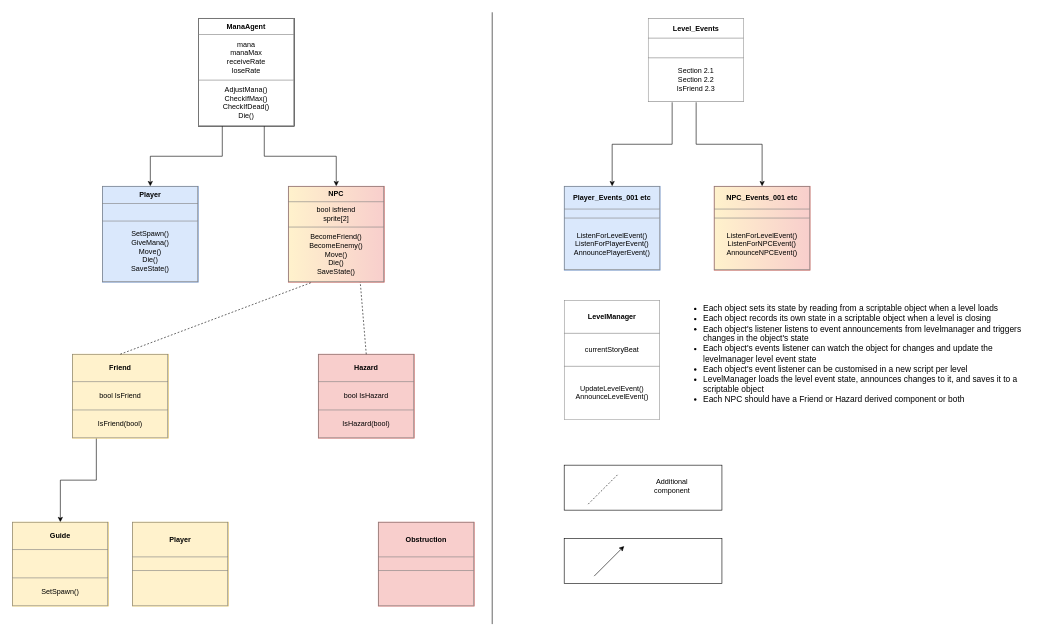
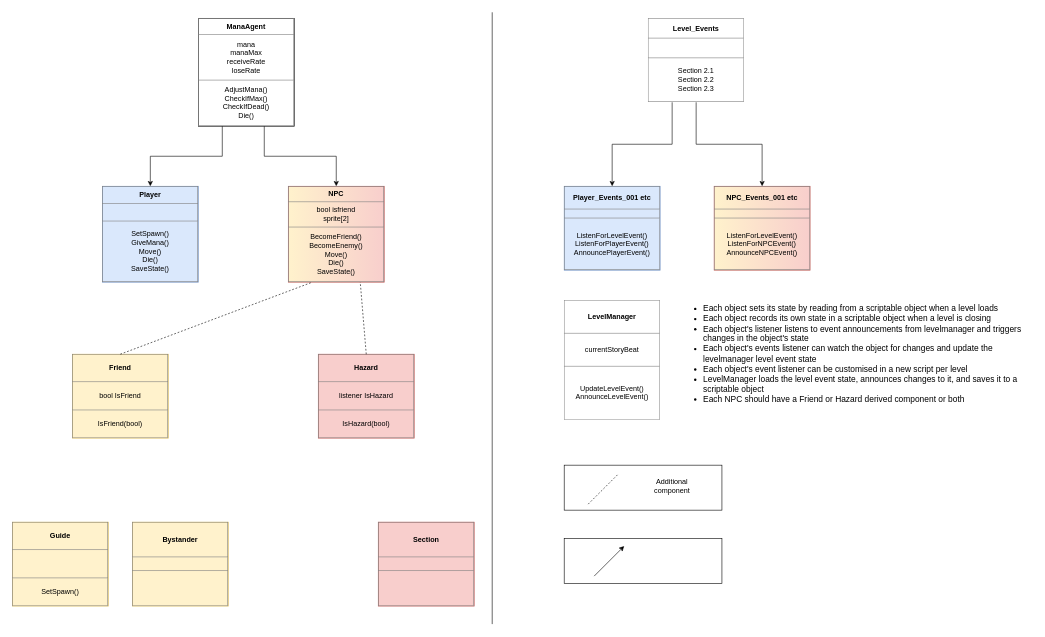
  <mxCell id="0" />
  <mxCell id="1" parent="0" />
  <mxCell id="2" value="" style="edgeStyle=orthogonalEdgeStyle;rounded=0;orthogonalLoop=1;jettySize=auto;html=1;" parent="1" source="3" target="5" edge="1"><mxGeometry relative="1" as="geometry"><Array as="points"><mxPoint x="440" y="260" /><mxPoint x="560" y="260" /></Array></mxGeometry></mxCell>
  <mxCell id="3" value="&lt;table border=&quot;1&quot; width=&quot;100%&quot; cellpadding=&quot;4&quot; style=&quot;width: 100% ; height: 100% ; border-collapse: collapse&quot;&gt;&lt;tbody&gt;&lt;tr&gt;&lt;th align=&quot;center&quot;&gt;ManaAgent&lt;/th&gt;&lt;/tr&gt;&lt;tr&gt;&lt;td align=&quot;center&quot;&gt;mana&lt;br&gt;manaMax&lt;br&gt;receiveRate&lt;br&gt;loseRate&lt;/td&gt;&lt;/tr&gt;&lt;tr&gt;&lt;td align=&quot;center&quot;&gt;AdjustMana()&lt;br&gt;CheckIfMax()&lt;br&gt;CheckIfDead()&lt;br&gt;Die()&lt;/td&gt;&lt;/tr&gt;&lt;/tbody&gt;&lt;/table&gt;" style="text;html=1;strokeColor=default;fillColor=none;overflow=fill;" parent="1" vertex="1"><mxGeometry x="330" width="160" height="180" as="geometry" y="30" /></mxCell>
  <mxCell id="4" value="&lt;table border=&quot;1&quot; width=&quot;100%&quot; cellpadding=&quot;4&quot; style=&quot;width: 100% ; height: 100% ; border-collapse: collapse&quot;&gt;&lt;tbody&gt;&lt;tr&gt;&lt;th align=&quot;center&quot;&gt;Player&lt;/th&gt;&lt;/tr&gt;&lt;tr&gt;&lt;td align=&quot;center&quot;&gt;&lt;br&gt;&lt;/td&gt;&lt;/tr&gt;&lt;tr&gt;&lt;td align=&quot;center&quot;&gt;SetSpawn()&lt;br&gt;GiveMana()&lt;br&gt;Move()&lt;br&gt;Die()&lt;br&gt;SaveState()&lt;/td&gt;&lt;/tr&gt;&lt;/tbody&gt;&lt;/table&gt;" style="text;html=1;strokeColor=#6c8ebf;fillColor=#dae8fc;overflow=fill;" parent="1" vertex="1"><mxGeometry x="170" y="310" width="160" height="160" as="geometry" /></mxCell>
  <mxCell id="5" value="&lt;table border=&quot;1&quot; width=&quot;100%&quot; cellpadding=&quot;4&quot; style=&quot;width: 100% ; height: 100% ; border-collapse: collapse&quot;&gt;&lt;tbody&gt;&lt;tr&gt;&lt;th align=&quot;center&quot;&gt;NPC&lt;/th&gt;&lt;/tr&gt;&lt;tr&gt;&lt;td align=&quot;center&quot;&gt;bool isfriend&lt;br&gt;sprite[2]&lt;/td&gt;&lt;/tr&gt;&lt;tr&gt;&lt;td align=&quot;center&quot;&gt;BecomeFriend()&lt;br&gt;BecomeEnemy()&lt;br&gt;Move()&lt;br&gt;Die()&lt;br&gt;SaveState()&lt;br&gt;&lt;/td&gt;&lt;/tr&gt;&lt;/tbody&gt;&lt;/table&gt;" style="text;html=1;strokeColor=#b85450;fillColor=#f8cecc;overflow=fill;gradientColor=#fff2cc;gradientDirection=west;" parent="1" vertex="1"><mxGeometry x="480" y="310" width="160" height="160" as="geometry" /></mxCell>
  <mxCell id="6" value="&lt;table border=&quot;1&quot; width=&quot;100%&quot; cellpadding=&quot;4&quot; style=&quot;width: 100% ; height: 100% ; border-collapse: collapse&quot;&gt;&lt;tbody&gt;&lt;tr&gt;&lt;th align=&quot;center&quot;&gt;LevelManager&lt;/th&gt;&lt;/tr&gt;&lt;tr&gt;&lt;td align=&quot;center&quot;&gt;currentStoryBeat&lt;/td&gt;&lt;/tr&gt;&lt;tr&gt;&lt;td align=&quot;center&quot;&gt;UpdateLevelEvent()&lt;br&gt;AnnounceLevelEvent()&lt;/td&gt;&lt;/tr&gt;&lt;/tbody&gt;&lt;/table&gt;" style="text;html=1;strokeColor=none;fillColor=none;overflow=fill;" parent="1" vertex="1"><mxGeometry x="940" y="500" width="160" height="200" as="geometry" /></mxCell>
  <mxCell id="7" value="&lt;table border=&quot;1&quot; width=&quot;100%&quot; cellpadding=&quot;4&quot; style=&quot;width: 100% ; height: 100% ; border-collapse: collapse&quot;&gt;&lt;tbody&gt;&lt;tr&gt;&lt;th align=&quot;center&quot;&gt;Player_Events_001 etc&lt;/th&gt;&lt;/tr&gt;&lt;tr&gt;&lt;td align=&quot;center&quot;&gt;&lt;/td&gt;&lt;/tr&gt;&lt;tr&gt;&lt;td align=&quot;center&quot;&gt;ListenForLevelEvent()&lt;br&gt;ListenForPlayerEvent()&lt;br&gt;AnnouncePlayerEvent()&lt;/td&gt;&lt;/tr&gt;&lt;/tbody&gt;&lt;/table&gt;" style="text;html=1;strokeColor=#6c8ebf;fillColor=#dae8fc;overflow=fill;" parent="1" vertex="1"><mxGeometry x="940" y="310" width="160" height="140" as="geometry" /></mxCell>
  <mxCell id="8" value="&lt;table border=&quot;1&quot; width=&quot;100%&quot; cellpadding=&quot;4&quot; style=&quot;width: 100% ; height: 100% ; border-collapse: collapse&quot;&gt;&lt;tbody&gt;&lt;tr&gt;&lt;th align=&quot;center&quot;&gt;NPC_Events_001 etc&lt;/th&gt;&lt;/tr&gt;&lt;tr&gt;&lt;td align=&quot;center&quot;&gt;&lt;/td&gt;&lt;/tr&gt;&lt;tr&gt;&lt;td align=&quot;center&quot;&gt;ListenForLevelEvent()&lt;br&gt;ListenForNPCEvent()&lt;br&gt;AnnounceNPCEvent()&lt;br&gt;&lt;/td&gt;&lt;/tr&gt;&lt;/tbody&gt;&lt;/table&gt;" style="text;html=1;strokeColor=#b85450;fillColor=#f8cecc;overflow=fill;gradientColor=#fff2cc;gradientDirection=west;" parent="1" vertex="1"><mxGeometry x="1190" y="310" width="160" height="140" as="geometry" /></mxCell>
  <mxCell id="9" value="&lt;ul style=&quot;font-size: 14px&quot;&gt;&lt;li style=&quot;font-size: 14px&quot;&gt;Each object sets its state by reading from a scriptable object when a level loads&lt;/li&gt;&lt;li style=&quot;font-size: 14px&quot;&gt;Each object records its own state in a scriptable object when a level is closing&lt;/li&gt;&lt;li style=&quot;font-size: 14px&quot;&gt;Each object's listener listens to event announcements from levelmanager and triggers changes in the object's state&lt;/li&gt;&lt;li&gt;Each object's events listener can watch the object for changes and update the levelmanager level event state&lt;/li&gt;&lt;li style=&quot;font-size: 14px&quot;&gt;&lt;span&gt;Each object's event listener can be customised in a new script per level&lt;/span&gt;&lt;br&gt;&lt;/li&gt;&lt;li style=&quot;font-size: 14px&quot;&gt;LevelManager loads the level event state, announces changes to it, and saves it to a scriptable object&lt;/li&gt;&lt;li style=&quot;font-size: 14px&quot;&gt;Each NPC should have a Friend or Hazard derived component or both&lt;/li&gt;&lt;/ul&gt;" style="text;html=1;strokeColor=none;fillColor=none;align=left;verticalAlign=top;whiteSpace=wrap;rounded=0;fontSize=14;" parent="1" vertex="1"><mxGeometry x="1130" y="485" width="590" height="245" as="geometry" /></mxCell>
  <mxCell id="10" value="" style="endArrow=none;html=1;rounded=0;" parent="1" edge="1"><mxGeometry width="50" height="50" relative="1" as="geometry"><mxPoint x="820" y="20" as="sourcePoint" /><mxPoint x="820" y="1040" as="targetPoint" /></mxGeometry></mxCell>
  <mxCell id="11" value="" style="edgeStyle=orthogonalEdgeStyle;rounded=0;orthogonalLoop=1;jettySize=auto;html=1;entryX=0.5;entryY=0;entryDx=0;entryDy=0;" parent="1" target="4" edge="1"><mxGeometry relative="1" as="geometry"><mxPoint x="370" y="210" as="sourcePoint" /><mxPoint x="370" y="310" as="targetPoint" /><Array as="points"><mxPoint x="370" y="260" /><mxPoint x="250" y="260" /></Array></mxGeometry></mxCell>
  <mxCell id="12" style="edgeStyle=orthogonalEdgeStyle;rounded=0;orthogonalLoop=1;jettySize=auto;html=1;exitX=0.5;exitY=1;exitDx=0;exitDy=0;entryX=0.5;entryY=0;entryDx=0;entryDy=0;" parent="1" source="14" target="8" edge="1"><mxGeometry relative="1" as="geometry" /></mxCell>
  <mxCell id="13" style="edgeStyle=orthogonalEdgeStyle;rounded=0;orthogonalLoop=1;jettySize=auto;html=1;exitX=0.25;exitY=1;exitDx=0;exitDy=0;entryX=0.5;entryY=0;entryDx=0;entryDy=0;" parent="1" source="14" target="7" edge="1"><mxGeometry relative="1" as="geometry" /></mxCell>
- <mxCell id="14" value="&lt;table border=&quot;1&quot; width=&quot;100%&quot; cellpadding=&quot;4&quot; style=&quot;width: 100% ; height: 100% ; border-collapse: collapse&quot;&gt;&lt;tbody&gt;&lt;tr&gt;&lt;th align=&quot;center&quot;&gt;&lt;b&gt;Level_Events&lt;/b&gt;&lt;/th&gt;&lt;/tr&gt;&lt;tr&gt;&lt;td align=&quot;center&quot;&gt;&lt;br&gt;&lt;/td&gt;&lt;/tr&gt;&lt;tr&gt;&lt;td align=&quot;center&quot;&gt;Section 2.1&lt;br&gt;Section 2.2&lt;br&gt;IsFriend 2.3&lt;/td&gt;&lt;/tr&gt;&lt;/tbody&gt;&lt;/table&gt;" style="text;html=1;strokeColor=none;fillColor=none;overflow=fill;" parent="1" vertex="1"><mxGeometry x="1080" width="160" height="140" as="geometry" y="30" /></mxCell>
- <mxCell id="15" value="" style="edgeStyle=orthogonalEdgeStyle;rounded=0;orthogonalLoop=1;jettySize=auto;html=1;" edge="1" parent="1" source="16" target="17"><mxGeometry relative="1" as="geometry"><Array as="points"><mxPoint x="160" y="800" /><mxPoint x="100" y="800" /></Array></mxGeometry></mxCell>
+ <mxCell id="14" value="&lt;table border=&quot;1&quot; width=&quot;100%&quot; cellpadding=&quot;4&quot; style=&quot;width: 100% ; height: 100% ; border-collapse: collapse&quot;&gt;&lt;tbody&gt;&lt;tr&gt;&lt;th align=&quot;center&quot;&gt;&lt;b&gt;Level_Events&lt;/b&gt;&lt;/th&gt;&lt;/tr&gt;&lt;tr&gt;&lt;td align=&quot;center&quot;&gt;&lt;br&gt;&lt;/td&gt;&lt;/tr&gt;&lt;tr&gt;&lt;td align=&quot;center&quot;&gt;Section 2.1&lt;br&gt;Section 2.2&lt;br&gt;Section 2.3&lt;/td&gt;&lt;/tr&gt;&lt;/tbody&gt;&lt;/table&gt;" style="text;html=1;strokeColor=none;fillColor=none;overflow=fill;" parent="1" vertex="1"><mxGeometry x="1080" width="160" height="140" as="geometry" y="30" /></mxCell>
  <mxCell id="16" value="&lt;table border=&quot;1&quot; width=&quot;100%&quot; cellpadding=&quot;4&quot; style=&quot;width: 100% ; height: 100% ; border-collapse: collapse&quot;&gt;&lt;tbody&gt;&lt;tr&gt;&lt;th align=&quot;center&quot;&gt;Friend&lt;/th&gt;&lt;/tr&gt;&lt;tr&gt;&lt;td align=&quot;center&quot;&gt;bool IsFriend&lt;/td&gt;&lt;/tr&gt;&lt;tr&gt;&lt;td align=&quot;center&quot;&gt;IsFriend(bool)&lt;/td&gt;&lt;/tr&gt;&lt;/tbody&gt;&lt;/table&gt;" style="text;html=1;strokeColor=#d6b656;fillColor=#fff2cc;overflow=fill;" vertex="1" parent="1"><mxGeometry x="120" y="590" width="160" height="140" as="geometry" /></mxCell>
  <mxCell id="17" value="&lt;table border=&quot;1&quot; width=&quot;100%&quot; cellpadding=&quot;4&quot; style=&quot;width: 100% ; height: 100% ; border-collapse: collapse&quot;&gt;&lt;tbody&gt;&lt;tr&gt;&lt;th align=&quot;center&quot;&gt;Guide&lt;/th&gt;&lt;/tr&gt;&lt;tr&gt;&lt;td align=&quot;center&quot;&gt;&lt;br&gt;&lt;/td&gt;&lt;/tr&gt;&lt;tr&gt;&lt;td align=&quot;center&quot;&gt;SetSpawn()&lt;/td&gt;&lt;/tr&gt;&lt;/tbody&gt;&lt;/table&gt;" style="text;html=1;strokeColor=#d6b656;fillColor=#fff2cc;overflow=fill;" vertex="1" parent="1"><mxGeometry x="20" y="870" width="160" height="140" as="geometry" /></mxCell>
- <mxCell id="18" value="&lt;table border=&quot;1&quot; width=&quot;100%&quot; cellpadding=&quot;4&quot; style=&quot;width: 100% ; height: 100% ; border-collapse: collapse&quot;&gt;&lt;tbody&gt;&lt;tr&gt;&lt;th align=&quot;center&quot;&gt;Player&lt;/th&gt;&lt;/tr&gt;&lt;tr&gt;&lt;td align=&quot;center&quot;&gt;&lt;/td&gt;&lt;/tr&gt;&lt;tr&gt;&lt;td align=&quot;center&quot;&gt;&lt;br&gt;&lt;/td&gt;&lt;/tr&gt;&lt;/tbody&gt;&lt;/table&gt;" style="text;html=1;strokeColor=#d6b656;fillColor=#fff2cc;overflow=fill;" vertex="1" parent="1"><mxGeometry x="220" y="870" width="160" height="140" as="geometry" /></mxCell>
- <mxCell id="19" value="&lt;table border=&quot;1&quot; width=&quot;100%&quot; cellpadding=&quot;4&quot; style=&quot;width: 100% ; height: 100% ; border-collapse: collapse&quot;&gt;&lt;tbody&gt;&lt;tr&gt;&lt;th align=&quot;center&quot;&gt;Hazard&lt;/th&gt;&lt;/tr&gt;&lt;tr&gt;&lt;td align=&quot;center&quot;&gt;bool IsHazard&lt;/td&gt;&lt;/tr&gt;&lt;tr&gt;&lt;td align=&quot;center&quot;&gt;IsHazard(bool)&lt;/td&gt;&lt;/tr&gt;&lt;/tbody&gt;&lt;/table&gt;" style="text;html=1;strokeColor=#b85450;fillColor=#f8cecc;overflow=fill;" vertex="1" parent="1"><mxGeometry x="530" y="590" width="160" height="140" as="geometry" /></mxCell>
- <mxCell id="20" value="&lt;table border=&quot;1&quot; width=&quot;100%&quot; cellpadding=&quot;4&quot; style=&quot;width: 100% ; height: 100% ; border-collapse: collapse&quot;&gt;&lt;tbody&gt;&lt;tr&gt;&lt;th align=&quot;center&quot;&gt;Obstruction&lt;/th&gt;&lt;/tr&gt;&lt;tr&gt;&lt;td align=&quot;center&quot;&gt;&lt;/td&gt;&lt;/tr&gt;&lt;tr&gt;&lt;td align=&quot;center&quot;&gt;&lt;br&gt;&lt;/td&gt;&lt;/tr&gt;&lt;/tbody&gt;&lt;/table&gt;" style="text;html=1;strokeColor=#b85450;fillColor=#f8cecc;overflow=fill;" vertex="1" parent="1"><mxGeometry x="630" y="870" width="160" height="140" as="geometry" /></mxCell>
+ <mxCell id="18" value="&lt;table border=&quot;1&quot; width=&quot;100%&quot; cellpadding=&quot;4&quot; style=&quot;width: 100% ; height: 100% ; border-collapse: collapse&quot;&gt;&lt;tbody&gt;&lt;tr&gt;&lt;th align=&quot;center&quot;&gt;Bystander&lt;/th&gt;&lt;/tr&gt;&lt;tr&gt;&lt;td align=&quot;center&quot;&gt;&lt;/td&gt;&lt;/tr&gt;&lt;tr&gt;&lt;td align=&quot;center&quot;&gt;&lt;br&gt;&lt;/td&gt;&lt;/tr&gt;&lt;/tbody&gt;&lt;/table&gt;" style="text;html=1;strokeColor=#d6b656;fillColor=#fff2cc;overflow=fill;" vertex="1" parent="1"><mxGeometry x="220" y="870" width="160" height="140" as="geometry" /></mxCell>
+ <mxCell id="19" value="&lt;table border=&quot;1&quot; width=&quot;100%&quot; cellpadding=&quot;4&quot; style=&quot;width: 100% ; height: 100% ; border-collapse: collapse&quot;&gt;&lt;tbody&gt;&lt;tr&gt;&lt;th align=&quot;center&quot;&gt;Hazard&lt;/th&gt;&lt;/tr&gt;&lt;tr&gt;&lt;td align=&quot;center&quot;&gt;listener IsHazard&lt;/td&gt;&lt;/tr&gt;&lt;tr&gt;&lt;td align=&quot;center&quot;&gt;IsHazard(bool)&lt;/td&gt;&lt;/tr&gt;&lt;/tbody&gt;&lt;/table&gt;" style="text;html=1;strokeColor=#b85450;fillColor=#f8cecc;overflow=fill;" vertex="1" parent="1"><mxGeometry x="530" y="590" width="160" height="140" as="geometry" /></mxCell>
+ <mxCell id="20" value="&lt;table border=&quot;1&quot; width=&quot;100%&quot; cellpadding=&quot;4&quot; style=&quot;width: 100% ; height: 100% ; border-collapse: collapse&quot;&gt;&lt;tbody&gt;&lt;tr&gt;&lt;th align=&quot;center&quot;&gt;Section&lt;/th&gt;&lt;/tr&gt;&lt;tr&gt;&lt;td align=&quot;center&quot;&gt;&lt;/td&gt;&lt;/tr&gt;&lt;tr&gt;&lt;td align=&quot;center&quot;&gt;&lt;br&gt;&lt;/td&gt;&lt;/tr&gt;&lt;/tbody&gt;&lt;/table&gt;" style="text;html=1;strokeColor=#b85450;fillColor=#f8cecc;overflow=fill;" vertex="1" parent="1"><mxGeometry x="630" y="870" width="160" height="140" as="geometry" /></mxCell>
  <mxCell id="21" value="" style="endArrow=none;dashed=1;html=1;rounded=0;entryX=0.25;entryY=1;entryDx=0;entryDy=0;exitX=0.5;exitY=0;exitDx=0;exitDy=0;" edge="1" parent="1" source="16" target="5"><mxGeometry width="50" height="50" relative="1" as="geometry"><mxPoint x="420" y="600" as="sourcePoint" /><mxPoint x="470" y="550" as="targetPoint" /></mxGeometry></mxCell>
  <mxCell id="22" value="" style="endArrow=none;dashed=1;html=1;rounded=0;entryX=0.75;entryY=1;entryDx=0;entryDy=0;exitX=0.5;exitY=0;exitDx=0;exitDy=0;" edge="1" parent="1" source="19" target="5"><mxGeometry width="50" height="50" relative="1" as="geometry"><mxPoint x="210" y="600" as="sourcePoint" /><mxPoint x="530" y="480" as="targetPoint" /></mxGeometry></mxCell>
  <mxCell id="23" value="" style="endArrow=none;dashed=1;html=1;rounded=0;" edge="1" parent="1"><mxGeometry width="50" height="50" relative="1" as="geometry"><mxPoint x="980" y="840" as="sourcePoint" /><mxPoint x="1030" y="790" as="targetPoint" /></mxGeometry></mxCell>
  <mxCell id="24" value="" style="endArrow=classic;html=1;rounded=0;" edge="1" parent="1"><mxGeometry width="50" height="50" relative="1" as="geometry"><mxPoint x="990" y="960" as="sourcePoint" /><mxPoint x="1040" y="910" as="targetPoint" /></mxGeometry></mxCell>
  <mxCell id="25" value="Additional component" style="text;html=1;strokeColor=none;fillColor=none;align=center;verticalAlign=middle;whiteSpace=wrap;rounded=0;" vertex="1" parent="1"><mxGeometry x="1090" y="795" width="60" height="30" as="geometry" /></mxCell>
  <mxCell id="26" value="" style="rounded=0;whiteSpace=wrap;html=1;fillColor=none;" vertex="1" parent="1"><mxGeometry x="940" y="775" width="263" height="75" as="geometry" /></mxCell>
  <mxCell id="27" value="" style="rounded=0;whiteSpace=wrap;html=1;fillColor=none;" vertex="1" parent="1"><mxGeometry x="940" y="897.5" width="263" height="75" as="geometry" /></mxCell>
